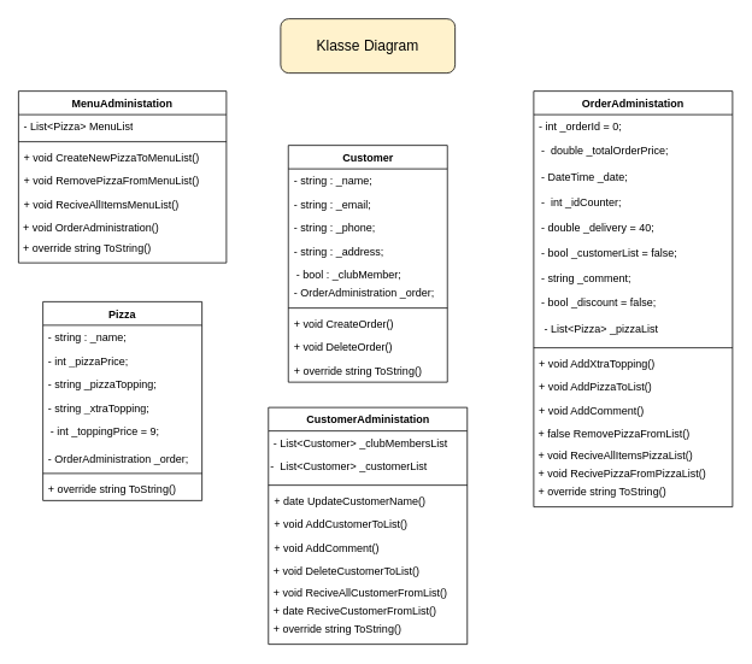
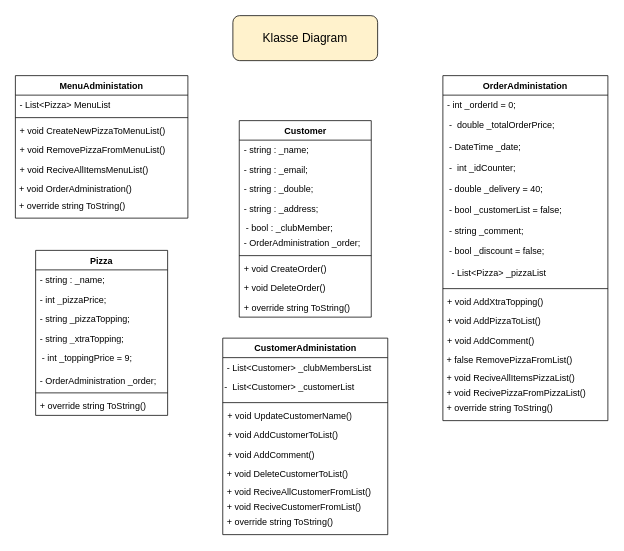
  <mxCell id="0" />
  <mxCell id="1" parent="0" />
  <mxCell id="2" value="&lt;div&gt;Customer&lt;/div&gt;&lt;div&gt;&lt;br&gt;&lt;/div&gt;" style="swimlane;fontStyle=1;align=center;verticalAlign=top;childLayout=stackLayout;horizontal=1;startSize=26;horizontalStack=0;resizeParent=1;resizeParentMax=0;resizeLast=0;collapsible=1;marginBottom=0;whiteSpace=wrap;html=1;" vertex="1" parent="1"><mxGeometry x="318.5" y="160" width="176" height="262" as="geometry" /></mxCell>
  <mxCell id="3" value="- string : _name;" style="text;strokeColor=none;fillColor=none;align=left;verticalAlign=top;spacingLeft=4;spacingRight=4;overflow=hidden;rotatable=0;points=[[0,0.5],[1,0.5]];portConstraint=eastwest;whiteSpace=wrap;html=1;" vertex="1" parent="2"><mxGeometry y="26" width="176" height="26" as="geometry" /></mxCell>
  <mxCell id="4" value="- string : _email;" style="text;strokeColor=none;fillColor=none;align=left;verticalAlign=top;spacingLeft=4;spacingRight=4;overflow=hidden;rotatable=0;points=[[0,0.5],[1,0.5]];portConstraint=eastwest;whiteSpace=wrap;html=1;" vertex="1" parent="2"><mxGeometry y="52" width="176" height="26" as="geometry" /></mxCell>
- <mxCell id="5" value="- string : _phone;" style="text;strokeColor=none;fillColor=none;align=left;verticalAlign=top;spacingLeft=4;spacingRight=4;overflow=hidden;rotatable=0;points=[[0,0.5],[1,0.5]];portConstraint=eastwest;whiteSpace=wrap;html=1;" vertex="1" parent="2"><mxGeometry y="78" width="176" height="26" as="geometry" /></mxCell>
+ <mxCell id="5" value="- string : _double;" style="text;strokeColor=none;fillColor=none;align=left;verticalAlign=top;spacingLeft=4;spacingRight=4;overflow=hidden;rotatable=0;points=[[0,0.5],[1,0.5]];portConstraint=eastwest;whiteSpace=wrap;html=1;" vertex="1" parent="2"><mxGeometry y="78" width="176" height="26" as="geometry" /></mxCell>
  <mxCell id="6" value="- string : _address;" style="text;strokeColor=none;fillColor=none;align=left;verticalAlign=top;spacingLeft=4;spacingRight=4;overflow=hidden;rotatable=0;points=[[0,0.5],[1,0.5]];portConstraint=eastwest;whiteSpace=wrap;html=1;" vertex="1" parent="2"><mxGeometry y="104" width="176" height="26" as="geometry" /></mxCell>
  <mxCell id="7" value="&lt;div&gt;&amp;nbsp; - bool : _clubMember;&lt;/div&gt;&lt;div&gt;&lt;br&gt;&lt;br&gt;&lt;/div&gt;" style="text;whiteSpace=wrap;html=1;" vertex="1" parent="2"><mxGeometry y="130" width="176" height="20" as="geometry" /></mxCell>
  <mxCell id="8" value="&lt;div&gt;- OrderAdministration _order;&lt;/div&gt;&lt;div&gt;&lt;br&gt;&lt;/div&gt;" style="text;strokeColor=none;fillColor=none;align=left;verticalAlign=top;spacingLeft=4;spacingRight=4;overflow=hidden;rotatable=0;points=[[0,0.5],[1,0.5]];portConstraint=eastwest;whiteSpace=wrap;html=1;" vertex="1" parent="2"><mxGeometry y="150" width="176" height="26" as="geometry" /></mxCell>
  <mxCell id="9" value="" style="line;strokeWidth=1;fillColor=none;align=left;verticalAlign=middle;spacingTop=-1;spacingLeft=3;spacingRight=3;rotatable=0;labelPosition=right;points=[];portConstraint=eastwest;strokeColor=inherit;" vertex="1" parent="2"><mxGeometry y="176" width="176" height="8" as="geometry" /></mxCell>
  <mxCell id="10" value="&lt;div&gt;+ void CreateOrder()&lt;/div&gt;" style="text;strokeColor=none;fillColor=none;align=left;verticalAlign=top;spacingLeft=4;spacingRight=4;overflow=hidden;rotatable=0;points=[[0,0.5],[1,0.5]];portConstraint=eastwest;whiteSpace=wrap;html=1;" vertex="1" parent="2"><mxGeometry y="184" width="176" height="26" as="geometry" /></mxCell>
  <mxCell id="11" value="&lt;div&gt;+ void DeleteOrder()&lt;/div&gt;" style="text;strokeColor=none;fillColor=none;align=left;verticalAlign=top;spacingLeft=4;spacingRight=4;overflow=hidden;rotatable=0;points=[[0,0.5],[1,0.5]];portConstraint=eastwest;whiteSpace=wrap;html=1;" vertex="1" parent="2"><mxGeometry y="210" width="176" height="26" as="geometry" /></mxCell>
  <mxCell id="12" value="+ override string ToString()" style="text;strokeColor=none;fillColor=none;align=left;verticalAlign=top;spacingLeft=4;spacingRight=4;overflow=hidden;rotatable=0;points=[[0,0.5],[1,0.5]];portConstraint=eastwest;whiteSpace=wrap;html=1;" vertex="1" parent="2"><mxGeometry y="236" width="176" height="26" as="geometry" /></mxCell>
  <mxCell id="13" value="&lt;font size=&quot;3&quot;&gt;Klasse Diagram&lt;/font&gt;" style="rounded=1;whiteSpace=wrap;html=1;fillColor=#fff2cc;" vertex="1" parent="1"><mxGeometry x="310" width="193" height="60" as="geometry" y="20" /></mxCell>
  <mxCell id="14" value="MenuAdministation" style="swimlane;fontStyle=1;align=center;verticalAlign=top;childLayout=stackLayout;horizontal=1;startSize=26;horizontalStack=0;resizeParent=1;resizeParentMax=0;resizeLast=0;collapsible=1;marginBottom=0;whiteSpace=wrap;html=1;" vertex="1" parent="1"><mxGeometry x="20" y="100" width="230" height="190" as="geometry" /></mxCell>
  <mxCell id="15" value="- List&amp;lt;Pizza&amp;gt; MenuList" style="text;strokeColor=none;fillColor=none;align=left;verticalAlign=top;spacingLeft=4;spacingRight=4;overflow=hidden;rotatable=0;points=[[0,0.5],[1,0.5]];portConstraint=eastwest;whiteSpace=wrap;html=1;" vertex="1" parent="14"><mxGeometry y="26" width="230" height="26" as="geometry" /></mxCell>
  <mxCell id="16" value="" style="line;strokeWidth=1;fillColor=none;align=left;verticalAlign=middle;spacingTop=-1;spacingLeft=3;spacingRight=3;rotatable=0;labelPosition=right;points=[];portConstraint=eastwest;strokeColor=inherit;" vertex="1" parent="14"><mxGeometry y="52" width="230" height="8" as="geometry" /></mxCell>
  <mxCell id="17" value="&lt;div&gt;+ void CreateNewPizzaToMenuList()&lt;/div&gt;" style="text;strokeColor=none;fillColor=none;align=left;verticalAlign=top;spacingLeft=4;spacingRight=4;overflow=hidden;rotatable=0;points=[[0,0.5],[1,0.5]];portConstraint=eastwest;whiteSpace=wrap;html=1;" vertex="1" parent="14"><mxGeometry y="60" width="230" height="26" as="geometry" /></mxCell>
  <mxCell id="18" value="&lt;div&gt;+ void RemovePizzaFromMenuList()&lt;/div&gt;" style="text;strokeColor=none;fillColor=none;align=left;verticalAlign=top;spacingLeft=4;spacingRight=4;overflow=hidden;rotatable=0;points=[[0,0.5],[1,0.5]];portConstraint=eastwest;whiteSpace=wrap;html=1;" vertex="1" parent="14"><mxGeometry y="86" width="230" height="26" as="geometry" /></mxCell>
  <mxCell id="19" value="+ void ReciveAllItemsMenuList()" style="text;strokeColor=none;fillColor=none;align=left;verticalAlign=top;spacingLeft=4;spacingRight=4;overflow=hidden;rotatable=0;points=[[0,0.5],[1,0.5]];portConstraint=eastwest;whiteSpace=wrap;html=1;" vertex="1" parent="14"><mxGeometry y="112" width="230" height="26" as="geometry" /></mxCell>
  <mxCell id="20" value=" + void OrderAdministration()" style="text;whiteSpace=wrap;" vertex="1" parent="14"><mxGeometry y="138" width="230" height="22" as="geometry" /></mxCell>
  <mxCell id="21" value=" + override string ToString()" style="text;whiteSpace=wrap;" vertex="1" parent="14"><mxGeometry y="160" width="230" height="30" as="geometry" /></mxCell>
  <mxCell id="22" value="Pizza" style="swimlane;fontStyle=1;align=center;verticalAlign=top;childLayout=stackLayout;horizontal=1;startSize=26;horizontalStack=0;resizeParent=1;resizeParentMax=0;resizeLast=0;collapsible=1;marginBottom=0;whiteSpace=wrap;html=1;" vertex="1" parent="1"><mxGeometry x="47" y="333" width="176" height="220" as="geometry" /></mxCell>
  <mxCell id="23" value="- string : _name;" style="text;strokeColor=none;fillColor=none;align=left;verticalAlign=top;spacingLeft=4;spacingRight=4;overflow=hidden;rotatable=0;points=[[0,0.5],[1,0.5]];portConstraint=eastwest;whiteSpace=wrap;html=1;" vertex="1" parent="22"><mxGeometry y="26" width="176" height="26" as="geometry" /></mxCell>
  <mxCell id="24" value="- int _pizzaPrice;" style="text;strokeColor=none;fillColor=none;align=left;verticalAlign=top;spacingLeft=4;spacingRight=4;overflow=hidden;rotatable=0;points=[[0,0.5],[1,0.5]];portConstraint=eastwest;whiteSpace=wrap;html=1;" vertex="1" parent="22"><mxGeometry y="52" width="176" height="26" as="geometry" /></mxCell>
  <mxCell id="25" value="- string _pizzaTopping;" style="text;strokeColor=none;fillColor=none;align=left;verticalAlign=top;spacingLeft=4;spacingRight=4;overflow=hidden;rotatable=0;points=[[0,0.5],[1,0.5]];portConstraint=eastwest;whiteSpace=wrap;html=1;" vertex="1" parent="22"><mxGeometry y="78" width="176" height="26" as="geometry" /></mxCell>
  <mxCell id="26" value="- string _xtraTopping;" style="text;strokeColor=none;fillColor=none;align=left;verticalAlign=top;spacingLeft=4;spacingRight=4;overflow=hidden;rotatable=0;points=[[0,0.5],[1,0.5]];portConstraint=eastwest;whiteSpace=wrap;html=1;" vertex="1" parent="22"><mxGeometry y="104" width="176" height="26" as="geometry" /></mxCell>
  <mxCell id="27" value="&amp;nbsp; - int _toppingPrice = 9;" style="text;whiteSpace=wrap;html=1;" vertex="1" parent="22"><mxGeometry y="130" width="176" height="30" as="geometry" /></mxCell>
  <mxCell id="28" value="&lt;div&gt;- OrderAdministration _order;&lt;/div&gt;&lt;div&gt;&lt;br&gt;&lt;/div&gt;" style="text;strokeColor=none;fillColor=none;align=left;verticalAlign=top;spacingLeft=4;spacingRight=4;overflow=hidden;rotatable=0;points=[[0,0.5],[1,0.5]];portConstraint=eastwest;whiteSpace=wrap;html=1;" vertex="1" parent="22"><mxGeometry y="160" width="176" height="26" as="geometry" /></mxCell>
  <mxCell id="29" value="" style="line;strokeWidth=1;fillColor=none;align=left;verticalAlign=middle;spacingTop=-1;spacingLeft=3;spacingRight=3;rotatable=0;labelPosition=right;points=[];portConstraint=eastwest;strokeColor=inherit;" vertex="1" parent="22"><mxGeometry y="186" width="176" height="8" as="geometry" /></mxCell>
  <mxCell id="30" value="+ override string ToString()" style="text;strokeColor=none;fillColor=none;align=left;verticalAlign=top;spacingLeft=4;spacingRight=4;overflow=hidden;rotatable=0;points=[[0,0.5],[1,0.5]];portConstraint=eastwest;whiteSpace=wrap;html=1;" vertex="1" parent="22"><mxGeometry y="194" width="176" height="26" as="geometry" /></mxCell>
  <mxCell id="31" value="OrderAdministation" style="swimlane;fontStyle=1;align=center;verticalAlign=top;childLayout=stackLayout;horizontal=1;startSize=26;horizontalStack=0;resizeParent=1;resizeParentMax=0;resizeLast=0;collapsible=1;marginBottom=0;whiteSpace=wrap;html=1;" vertex="1" parent="1"><mxGeometry x="590" y="100" width="220" height="460" as="geometry" /></mxCell>
  <mxCell id="32" value="- int _orderId = 0;" style="text;strokeColor=none;fillColor=none;align=left;verticalAlign=top;spacingLeft=4;spacingRight=4;overflow=hidden;rotatable=0;points=[[0,0.5],[1,0.5]];portConstraint=eastwest;whiteSpace=wrap;html=1;" vertex="1" parent="31"><mxGeometry y="26" width="220" height="26" as="geometry" /></mxCell>
  <mxCell id="33" value="&amp;nbsp; -&amp;nbsp; double _totalOrderPrice;" style="text;whiteSpace=wrap;html=1;" vertex="1" parent="31"><mxGeometry y="52" width="220" height="30" as="geometry" /></mxCell>
  <mxCell id="34" value="&amp;nbsp; - DateTime _date;" style="text;whiteSpace=wrap;html=1;" vertex="1" parent="31"><mxGeometry y="82" width="220" height="28" as="geometry" /></mxCell>
  <mxCell id="35" value="&amp;nbsp; -&amp;nbsp; int _idCounter;" style="text;whiteSpace=wrap;html=1;" vertex="1" parent="31"><mxGeometry y="110" width="220" height="28" as="geometry" /></mxCell>
  <mxCell id="36" value="&amp;nbsp; - double _delivery = 40;" style="text;whiteSpace=wrap;html=1;" vertex="1" parent="31"><mxGeometry y="138" width="220" height="28" as="geometry" /></mxCell>
  <mxCell id="37" value="&amp;nbsp; - bool _customerList = false;" style="text;whiteSpace=wrap;html=1;" vertex="1" parent="31"><mxGeometry y="166" width="220" height="28" as="geometry" /></mxCell>
  <mxCell id="38" value="  - string _comment;" style="text;whiteSpace=wrap;" vertex="1" parent="31"><mxGeometry y="194" width="220" height="26" as="geometry" /></mxCell>
  <mxCell id="39" value="  - bool _discount = false;" style="text;whiteSpace=wrap;" vertex="1" parent="31"><mxGeometry y="220" width="220" height="30" as="geometry" /></mxCell>
  <mxCell id="40" value="   - List&lt;Pizza&gt; _pizzaList" style="text;whiteSpace=wrap;" vertex="1" parent="31"><mxGeometry y="250" width="220" height="30" as="geometry" /></mxCell>
  <mxCell id="41" value="" style="line;strokeWidth=1;fillColor=none;align=left;verticalAlign=middle;spacingTop=-1;spacingLeft=3;spacingRight=3;rotatable=0;labelPosition=right;points=[];portConstraint=eastwest;strokeColor=inherit;" vertex="1" parent="31"><mxGeometry y="280" width="220" height="8" as="geometry" /></mxCell>
  <mxCell id="42" value="&lt;div&gt;+ void AddXtraTopping()&lt;/div&gt;" style="text;strokeColor=none;fillColor=none;align=left;verticalAlign=top;spacingLeft=4;spacingRight=4;overflow=hidden;rotatable=0;points=[[0,0.5],[1,0.5]];portConstraint=eastwest;whiteSpace=wrap;html=1;" vertex="1" parent="31"><mxGeometry y="288" width="220" height="26" as="geometry" /></mxCell>
  <mxCell id="43" value="&lt;div&gt;+ void AddPizzaToList()&lt;/div&gt;" style="text;strokeColor=none;fillColor=none;align=left;verticalAlign=top;spacingLeft=4;spacingRight=4;overflow=hidden;rotatable=0;points=[[0,0.5],[1,0.5]];portConstraint=eastwest;whiteSpace=wrap;html=1;" vertex="1" parent="31"><mxGeometry y="314" width="220" height="26" as="geometry" /></mxCell>
  <mxCell id="44" value="+ void AddComment()" style="text;strokeColor=none;fillColor=none;align=left;verticalAlign=top;spacingLeft=4;spacingRight=4;overflow=hidden;rotatable=0;points=[[0,0.5],[1,0.5]];portConstraint=eastwest;whiteSpace=wrap;html=1;" vertex="1" parent="31"><mxGeometry y="340" width="220" height="26" as="geometry" /></mxCell>
  <mxCell id="45" value=" + false RemovePizzaFromList()" style="text;whiteSpace=wrap;" vertex="1" parent="31"><mxGeometry y="366" width="220" height="24" as="geometry" /></mxCell>
  <mxCell id="46" value=" + void ReciveAllItemsPizzaList()" style="text;whiteSpace=wrap;" vertex="1" parent="31"><mxGeometry y="390" width="220" height="20" as="geometry" /></mxCell>
  <mxCell id="47" value="&amp;nbsp;+ void RecivePizzaFromPizzaList()" style="text;whiteSpace=wrap;html=1;" vertex="1" parent="31"><mxGeometry y="410" width="220" height="20" as="geometry" /></mxCell>
  <mxCell id="48" value=" + override string ToString()" style="text;whiteSpace=wrap;" vertex="1" parent="31"><mxGeometry y="430" width="220" height="30" as="geometry" /></mxCell>
  <mxCell id="49" value="CustomerAdministation" style="swimlane;fontStyle=1;align=center;verticalAlign=top;childLayout=stackLayout;horizontal=1;startSize=26;horizontalStack=0;resizeParent=1;resizeParentMax=0;resizeLast=0;collapsible=1;marginBottom=0;whiteSpace=wrap;html=1;" vertex="1" parent="1"><mxGeometry x="296.5" y="450" width="220" height="262" as="geometry" /></mxCell>
  <mxCell id="50" value=" - List&lt;Customer&gt; _clubMembersList" style="text;whiteSpace=wrap;" vertex="1" parent="49"><mxGeometry y="26" width="220" height="26" as="geometry" /></mxCell>
  <mxCell id="51" value="-  List&lt;Customer&gt; _customerList" style="text;whiteSpace=wrap;" vertex="1" parent="49"><mxGeometry y="52" width="220" height="30" as="geometry" /></mxCell>
  <mxCell id="52" value="" style="line;strokeWidth=1;fillColor=none;align=left;verticalAlign=middle;spacingTop=-1;spacingLeft=3;spacingRight=3;rotatable=0;labelPosition=right;points=[];portConstraint=eastwest;strokeColor=inherit;" vertex="1" parent="49"><mxGeometry y="82" width="220" height="8" as="geometry" /></mxCell>
- <mxCell id="53" value="&lt;div&gt;+ date UpdateCustomerName()&lt;/div&gt;" style="text;strokeColor=none;fillColor=none;align=left;verticalAlign=top;spacingLeft=4;spacingRight=4;overflow=hidden;rotatable=0;points=[[0,0.5],[1,0.5]];portConstraint=eastwest;whiteSpace=wrap;html=1;" vertex="1" parent="49"><mxGeometry y="90" width="220" height="26" as="geometry" /></mxCell>
+ <mxCell id="53" value="&lt;div&gt;+ void UpdateCustomerName()&lt;/div&gt;" style="text;strokeColor=none;fillColor=none;align=left;verticalAlign=top;spacingLeft=4;spacingRight=4;overflow=hidden;rotatable=0;points=[[0,0.5],[1,0.5]];portConstraint=eastwest;whiteSpace=wrap;html=1;" vertex="1" parent="49"><mxGeometry y="90" width="220" height="26" as="geometry" /></mxCell>
  <mxCell id="54" value="&lt;div&gt;+ void AddCustomerToList()&lt;/div&gt;" style="text;strokeColor=none;fillColor=none;align=left;verticalAlign=top;spacingLeft=4;spacingRight=4;overflow=hidden;rotatable=0;points=[[0,0.5],[1,0.5]];portConstraint=eastwest;whiteSpace=wrap;html=1;" vertex="1" parent="49"><mxGeometry y="116" width="220" height="26" as="geometry" /></mxCell>
  <mxCell id="55" value="+ void AddComment()" style="text;strokeColor=none;fillColor=none;align=left;verticalAlign=top;spacingLeft=4;spacingRight=4;overflow=hidden;rotatable=0;points=[[0,0.5],[1,0.5]];portConstraint=eastwest;whiteSpace=wrap;html=1;" vertex="1" parent="49"><mxGeometry y="142" width="220" height="26" as="geometry" /></mxCell>
  <mxCell id="56" value=" + void DeleteCustomerToList()" style="text;whiteSpace=wrap;" vertex="1" parent="49"><mxGeometry y="168" width="220" height="24" as="geometry" /></mxCell>
  <mxCell id="57" value=" + void ReciveAllCustomerFromList()" style="text;whiteSpace=wrap;" vertex="1" parent="49"><mxGeometry y="192" width="220" height="20" as="geometry" /></mxCell>
- <mxCell id="58" value="&amp;nbsp;+ date ReciveCustomerFromList()" style="text;whiteSpace=wrap;html=1;" vertex="1" parent="49"><mxGeometry y="212" width="220" height="20" as="geometry" /></mxCell>
+ <mxCell id="58" value="&amp;nbsp;+ void ReciveCustomerFromList()" style="text;whiteSpace=wrap;html=1;" vertex="1" parent="49"><mxGeometry y="212" width="220" height="20" as="geometry" /></mxCell>
  <mxCell id="59" value=" + override string ToString()" style="text;whiteSpace=wrap;" vertex="1" parent="49"><mxGeometry y="232" width="220" height="30" as="geometry" /></mxCell>
